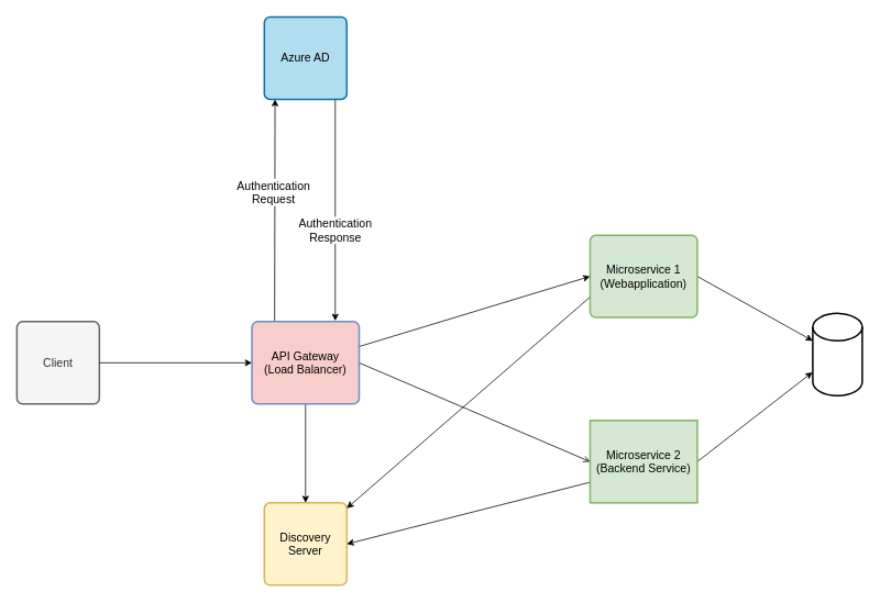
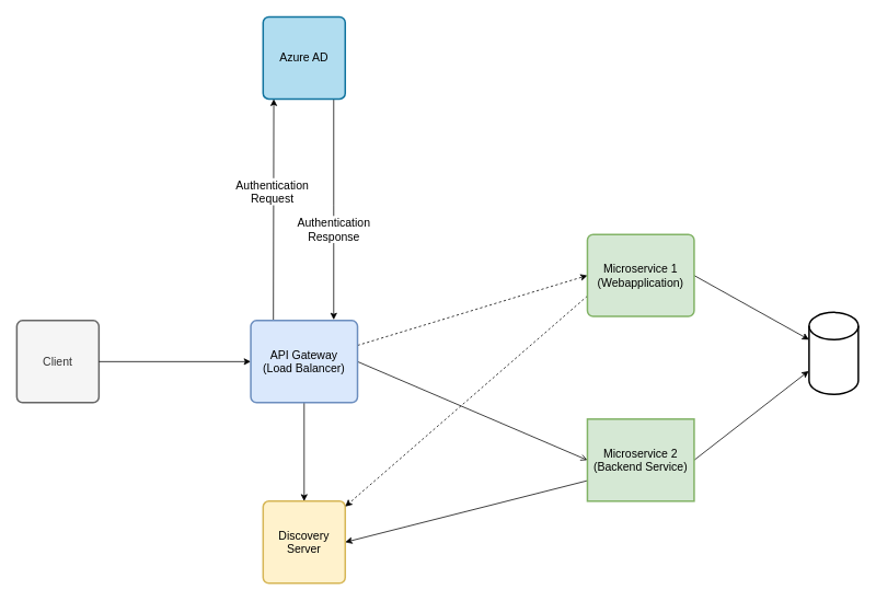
  <mxCell id="0" />
  <mxCell id="1" parent="0" />
  <mxCell id="2" value="&lt;font style=&quot;font-size: 14px;&quot;&gt;Client&lt;/font&gt;" style="rounded=1;whiteSpace=wrap;html=1;absoluteArcSize=1;arcSize=14;strokeWidth=2;fillColor=#f5f5f5;fontColor=#333333;strokeColor=#666666;" parent="1" vertex="1"><mxGeometry x="20" y="390" width="100" height="100" as="geometry" /></mxCell>
  <mxCell id="3" value="" style="endArrow=classic;html=1;rounded=0;exitX=1;exitY=0.5;exitDx=0;exitDy=0;entryX=0;entryY=0.5;entryDx=0;entryDy=0;" parent="1" source="2" target="9" edge="1"><mxGeometry width="50" height="50" relative="1" as="geometry"><mxPoint x="295" y="550" as="sourcePoint" /><mxPoint x="345" y="500" as="targetPoint" /></mxGeometry></mxCell>
  <mxCell id="4" style="edgeStyle=orthogonalEdgeStyle;rounded=0;orthogonalLoop=1;jettySize=auto;html=1;entryX=0.5;entryY=0;entryDx=0;entryDy=0;fontSize=14;" parent="1" source="9" target="10" edge="1"><mxGeometry relative="1" as="geometry" /></mxCell>
- <mxCell id="5" style="rounded=0;orthogonalLoop=1;jettySize=auto;html=1;entryX=0;entryY=0.5;entryDx=0;entryDy=0;fontSize=14;" edge="1" parent="1" source="9" target="16"><mxGeometry relative="1" as="geometry" /></mxCell>
+ <mxCell id="5" style="rounded=0;orthogonalLoop=1;jettySize=auto;html=1;entryX=0;entryY=0.5;entryDx=0;entryDy=0;fontSize=14;dashed=1;" edge="1" parent="1" source="9" target="16"><mxGeometry relative="1" as="geometry" /></mxCell>
  <mxCell id="6" style="edgeStyle=none;rounded=0;orthogonalLoop=1;jettySize=auto;html=1;exitX=1;exitY=0.5;exitDx=0;exitDy=0;entryX=0;entryY=0.5;entryDx=0;entryDy=0;fontSize=14;endArrow=open;" edge="1" parent="1" source="9" target="13"><mxGeometry relative="1" as="geometry" /></mxCell>
  <mxCell id="7" style="edgeStyle=none;rounded=0;orthogonalLoop=1;jettySize=auto;html=1;exitX=0.25;exitY=0;exitDx=0;exitDy=0;entryX=0.25;entryY=1;entryDx=0;entryDy=0;fontSize=14;" edge="1" parent="1"><mxGeometry relative="1" as="geometry"><mxPoint x="332.5" y="390" as="sourcePoint" /><mxPoint x="333" y="120" as="targetPoint" /></mxGeometry></mxCell>
  <mxCell id="8" value="Authentication&lt;br&gt;Request" style="edgeLabel;html=1;align=center;verticalAlign=middle;resizable=0;points=[];fontSize=14;" vertex="1" connectable="0" parent="7"><mxGeometry x="0.164" y="2" relative="1" as="geometry"><mxPoint as="offset" /></mxGeometry></mxCell>
- <mxCell id="9" value="&lt;font style=&quot;font-size: 14px;&quot;&gt;API Gateway&lt;br&gt;(Load Balancer)&lt;/font&gt;" style="rounded=1;whiteSpace=wrap;html=1;absoluteArcSize=1;arcSize=14;strokeWidth=2;fillColor=#f8cecc;strokeColor=#6c8ebf;" parent="1" vertex="1"><mxGeometry x="305" y="390" width="130" height="100" as="geometry" /></mxCell>
+ <mxCell id="9" value="&lt;font style=&quot;font-size: 14px;&quot;&gt;API Gateway&lt;br&gt;(Load Balancer)&lt;/font&gt;" style="rounded=1;whiteSpace=wrap;html=1;absoluteArcSize=1;arcSize=14;strokeWidth=2;fillColor=#dae8fc;strokeColor=#6c8ebf;" parent="1" vertex="1"><mxGeometry x="305" y="390" width="130" height="100" as="geometry" /></mxCell>
  <mxCell id="10" value="Discovery Server" style="rounded=1;whiteSpace=wrap;html=1;absoluteArcSize=1;arcSize=14;strokeWidth=2;fontSize=14;fillColor=#fff2cc;strokeColor=#d6b656;" parent="1" vertex="1"><mxGeometry x="320" y="610" width="100" height="100" as="geometry" /></mxCell>
  <mxCell id="11" style="edgeStyle=none;rounded=0;orthogonalLoop=1;jettySize=auto;html=1;exitX=0;exitY=0.75;exitDx=0;exitDy=0;entryX=1;entryY=0.5;entryDx=0;entryDy=0;fontSize=14;" edge="1" parent="1" source="13" target="10"><mxGeometry relative="1" as="geometry" /></mxCell>
  <mxCell id="12" style="edgeStyle=none;rounded=0;orthogonalLoop=1;jettySize=auto;html=1;exitX=1;exitY=0.5;exitDx=0;exitDy=0;entryX=-0.007;entryY=0.714;entryDx=0;entryDy=0;entryPerimeter=0;fontSize=14;" edge="1" parent="1" source="13" target="20"><mxGeometry relative="1" as="geometry" /></mxCell>
  <mxCell id="13" value="&lt;span style=&quot;font-size: 14px;&quot;&gt;Microservice 2&lt;br&gt;(Backend Service)&lt;br&gt;&lt;/span&gt;" style="whiteSpace=wrap;html=1;absoluteArcSize=1;arcSize=14;strokeWidth=2;fillColor=#d5e8d4;strokeColor=#82b366;rounded=0;" vertex="1" parent="1"><mxGeometry x="715" y="510" width="130" height="100" as="geometry" /></mxCell>
- <mxCell id="14" style="edgeStyle=none;rounded=0;orthogonalLoop=1;jettySize=auto;html=1;exitX=0;exitY=0.75;exitDx=0;exitDy=0;fontSize=14;" edge="1" parent="1" source="16" target="10"><mxGeometry relative="1" as="geometry" /></mxCell>
+ <mxCell id="14" style="edgeStyle=none;rounded=0;orthogonalLoop=1;jettySize=auto;html=1;exitX=0;exitY=0.75;exitDx=0;exitDy=0;fontSize=14;dashed=1;" edge="1" parent="1" source="16" target="10"><mxGeometry relative="1" as="geometry" /></mxCell>
  <mxCell id="15" style="edgeStyle=none;rounded=0;orthogonalLoop=1;jettySize=auto;html=1;exitX=1;exitY=0.5;exitDx=0;exitDy=0;fontSize=14;" edge="1" parent="1" source="16" target="20"><mxGeometry relative="1" as="geometry" /></mxCell>
  <mxCell id="16" value="&lt;span style=&quot;font-size: 14px;&quot;&gt;Microservice 1 (Webapplication)&lt;/span&gt;" style="rounded=1;whiteSpace=wrap;html=1;absoluteArcSize=1;arcSize=14;strokeWidth=2;fillColor=#d5e8d4;strokeColor=#82b366;" vertex="1" parent="1"><mxGeometry x="715" y="285" width="130" height="100" as="geometry" /></mxCell>
  <mxCell id="17" style="edgeStyle=none;rounded=0;orthogonalLoop=1;jettySize=auto;html=1;entryX=0.5;entryY=0;entryDx=0;entryDy=0;fontSize=14;" edge="1" parent="1"><mxGeometry relative="1" as="geometry"><mxPoint x="406" y="119" as="sourcePoint" /><mxPoint x="406" y="389" as="targetPoint" /><Array as="points"><mxPoint x="406" y="249" /></Array></mxGeometry></mxCell>
  <mxCell id="18" value="Authentication&lt;br&gt;Response" style="edgeLabel;html=1;align=center;verticalAlign=middle;resizable=0;points=[];fontSize=14;" vertex="1" connectable="0" parent="17"><mxGeometry x="0.176" y="-1" relative="1" as="geometry"><mxPoint as="offset" /></mxGeometry></mxCell>
  <mxCell id="19" value="Azure AD" style="rounded=1;whiteSpace=wrap;html=1;absoluteArcSize=1;arcSize=14;strokeWidth=2;fontSize=14;fillColor=#b1ddf0;strokeColor=#10739e;" vertex="1" parent="1"><mxGeometry x="320" y="20" width="100" height="100" as="geometry" /></mxCell>
  <mxCell id="20" value="" style="strokeWidth=2;html=1;shape=mxgraph.flowchart.database;whiteSpace=wrap;fontSize=14;" vertex="1" parent="1"><mxGeometry x="985" y="380" width="60" height="100" as="geometry" /></mxCell>
